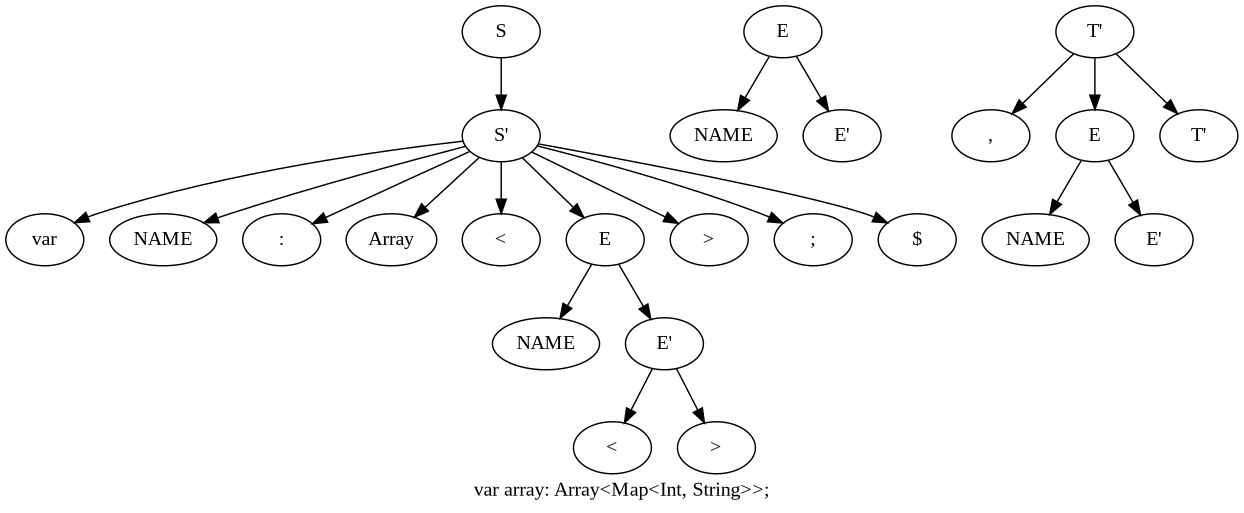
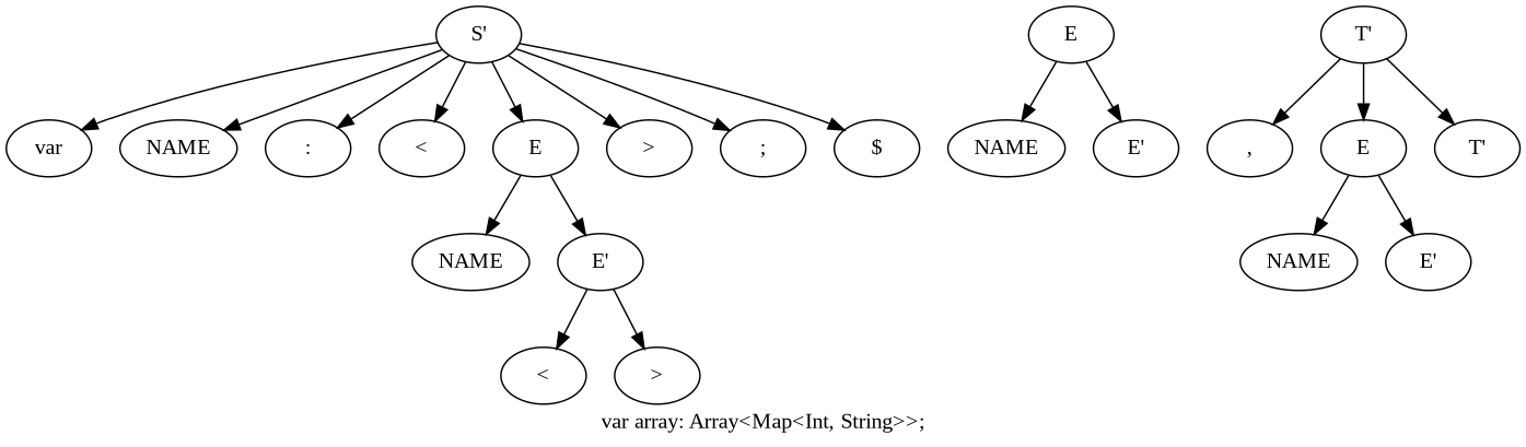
  digraph {
    fontname="Liberation Serif"
    label="var array: Array<Map<Int, String>>;"
    node [fontname="Liberation Serif"]
    edge [fontname="Liberation Serif"]
-   n1 [label=S]
    n2 [label="S'"]
    n3 [label=var]
    n4 [label=NAME]
    n5 [label=":"]
-   n6 [label=Array]
    n7 [label="<"]
    n8 [label=E]
    n9 [label=">"]
    n10 [label=";"]
    n11 [label="$"]
    n12 [label=NAME]
    n13 [label="E'"]
    n14 [label="<"]
    n15 [label=">"]
    n16 [label=E]
    n17 [label=NAME]
    n18 [label="E'"]
    n19 [label="T'"]
    n20 [label=","]
    n21 [label=E]
    n22 [label="T'"]
    n23 [label=NAME]
    n24 [label="E'"]
-   n1 -> n2
    n2 -> n3
    n2 -> n4
    n2 -> n5
-   n2 -> n6
    n2 -> n7
    n2 -> n8
    n2 -> n9
    n2 -> n10
    n2 -> n11
    n8 -> n12
    n8 -> n13
    n13 -> n14
    n13 -> n15
    n16 -> n17
    n16 -> n18
    n19 -> n20
    n19 -> n21
    n19 -> n22
    n21 -> n23
    n21 -> n24
  }
